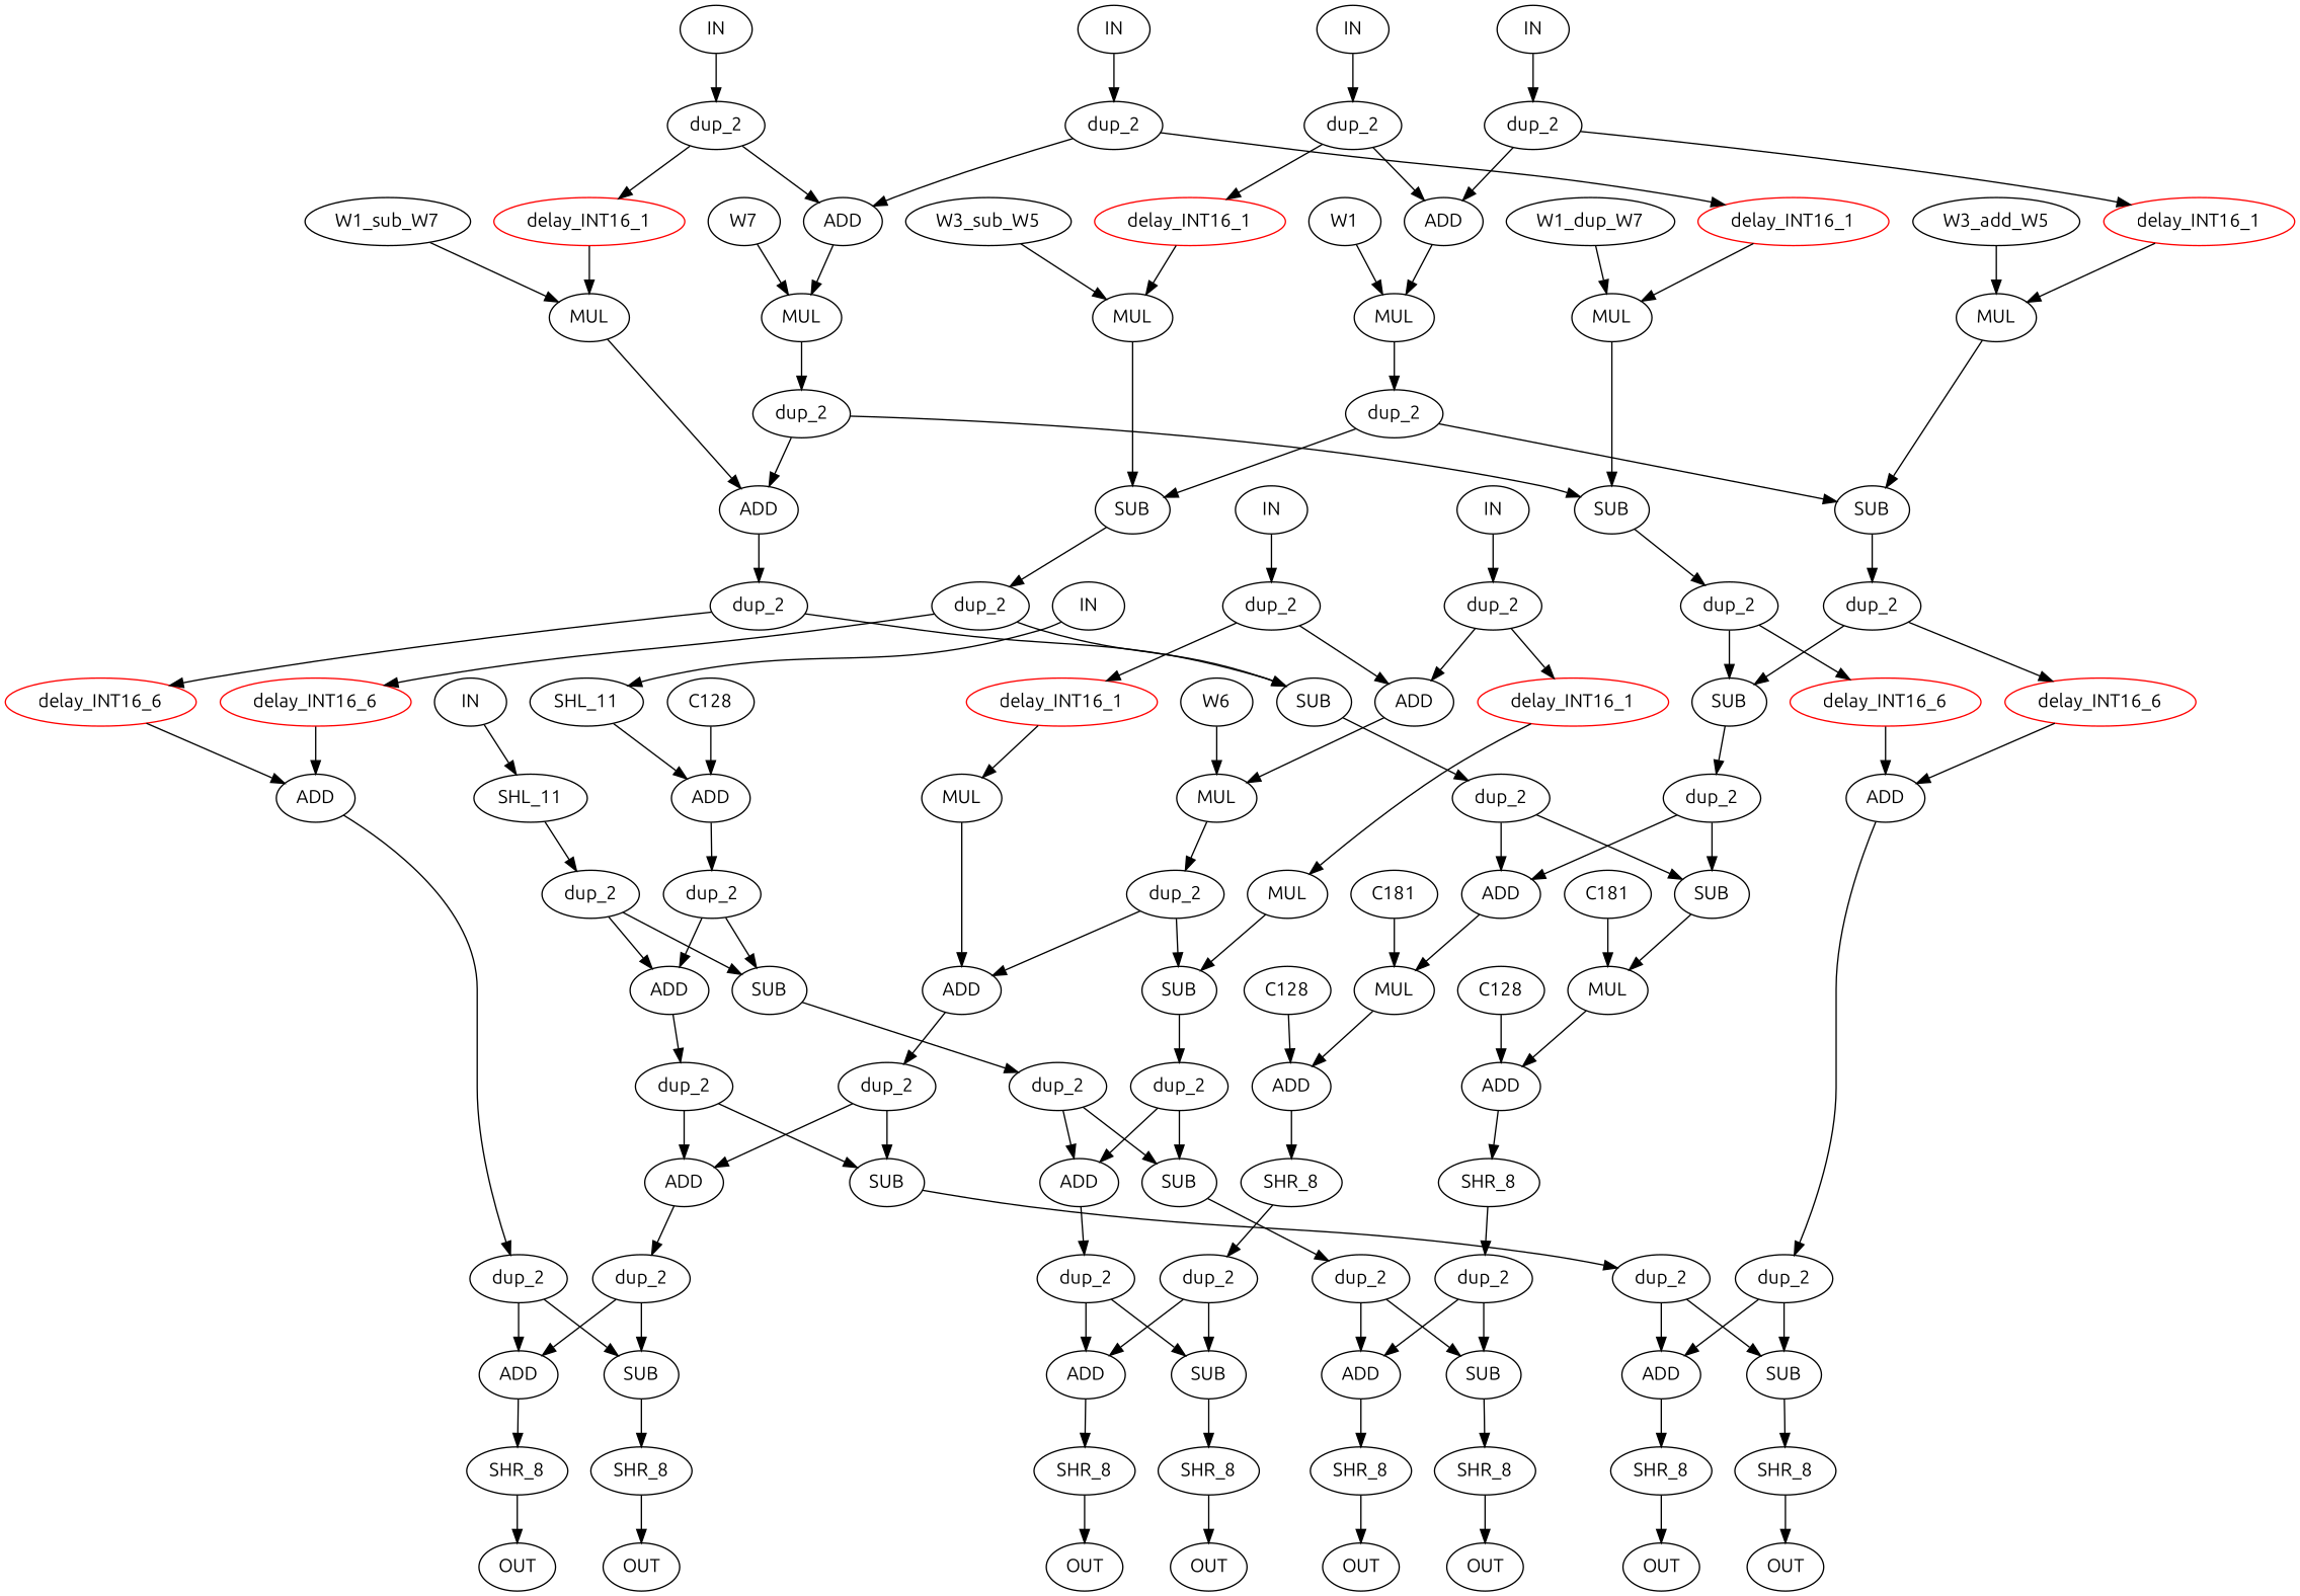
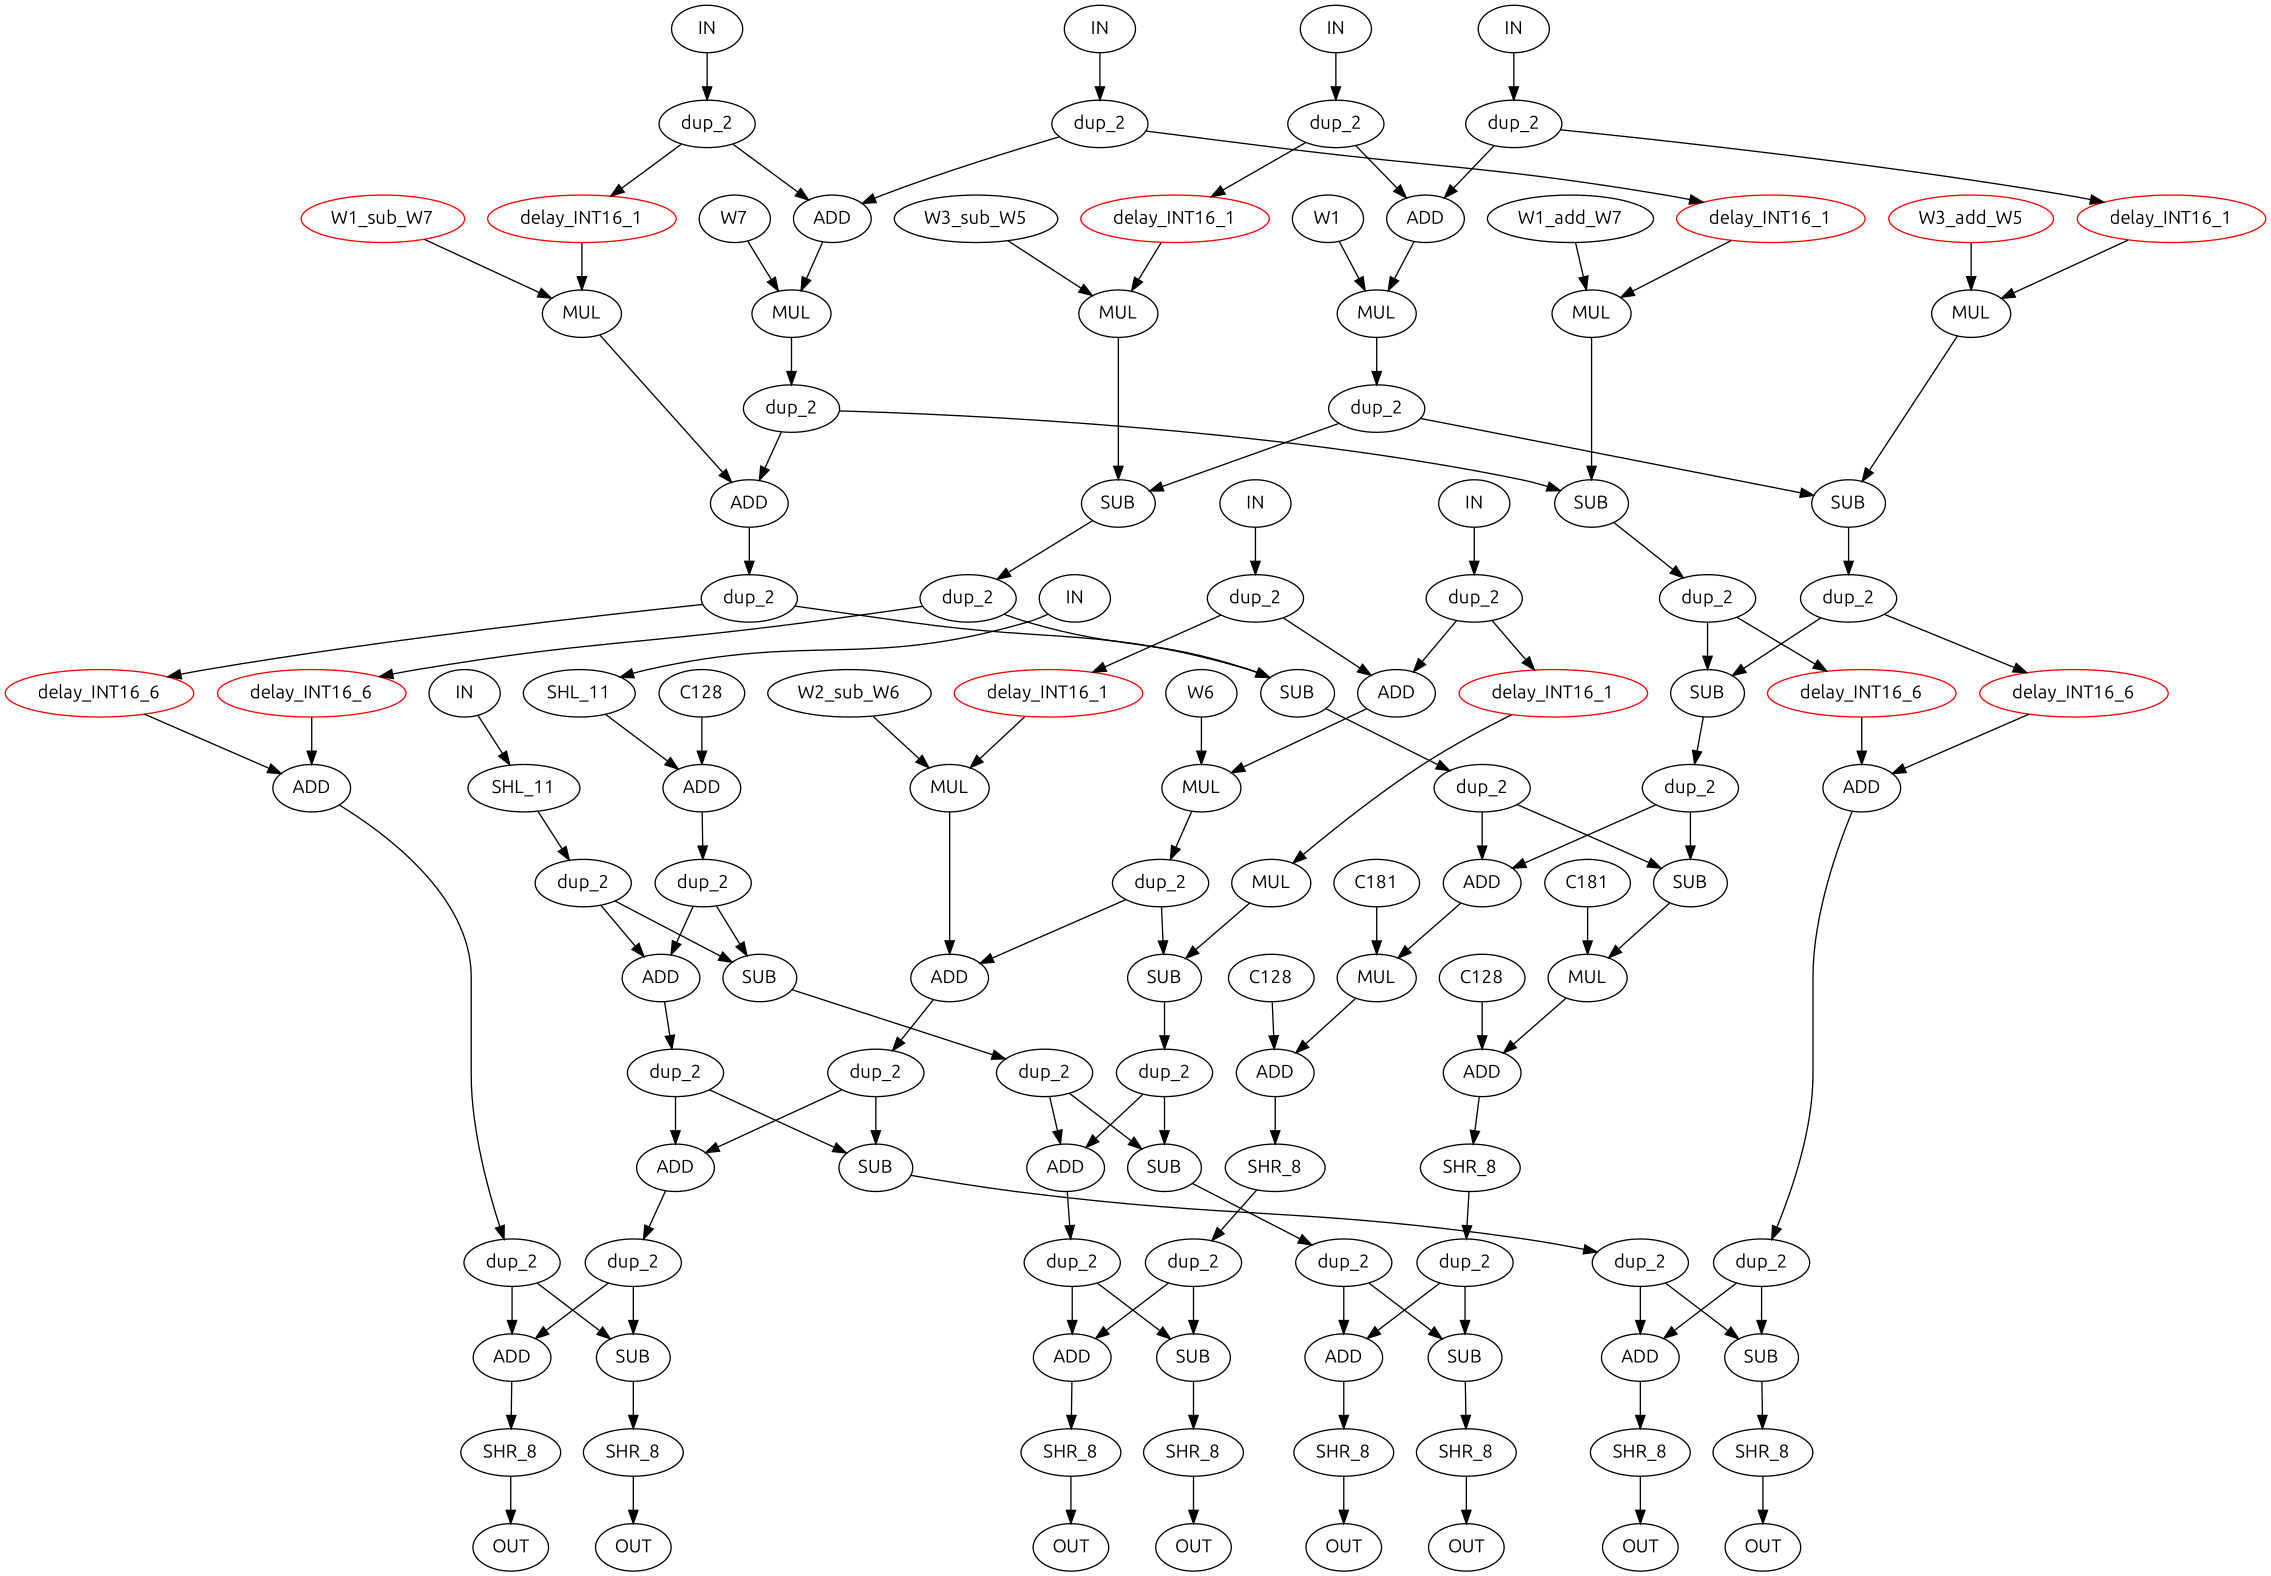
  digraph {
    fontname=Ubuntu
    node [color=black fontname=Ubuntu]
    edge [fontname=Ubuntu]
    n1 [label=IN]
    n2 [label=SHL_11]
    n3 [label=IN]
    n4 [label=dup_2]
    n5 [label=IN]
    n6 [label=dup_2]
    n7 [label=IN]
    n8 [label=dup_2]
    n9 [label=IN]
    n10 [label=SHL_11]
    n11 [label=IN]
    n12 [label=dup_2]
    n13 [label=IN]
    n14 [label=dup_2]
    n15 [label=IN]
    n16 [label=dup_2]
    n17 [label=C128]
    n18 [label=ADD]
    n19 [label=C128]
    n20 [label=ADD]
    n21 [label=C128]
    n22 [label=ADD]
    n23 [label=C181]
    n24 [label=MUL]
    n25 [label=C181]
    n26 [label=MUL]
    n27 [label=W7]
    n28 [label=MUL]
-   n29 [label=W1_sub_W7]
+   n29 [color=red label=W1_sub_W7]
    n30 [label=MUL]
-   n31 [label=W1_dup_W7]
+   n31 [label=W1_add_W7]
    n32 [label=MUL]
    n33 [label=W1]
    n34 [label=MUL]
    n35 [label=W3_sub_W5]
    n36 [label=MUL]
-   n37 [label=W3_add_W5]
+   n37 [color=red label=W3_add_W5]
    n38 [label=MUL]
    n39 [label=W6]
    n40 [label=MUL]
+   n41 [label=W2_sub_W6]
    n42 [label=MUL]
    n43 [label=MUL]
    n44 [label=dup_2]
    n45 [label=dup_2]
    n46 [label=ADD]
    n47 [label=SUB]
    n48 [label=ADD]
    n49 [color=red label=delay_INT16_1]
    n50 [color=red label=delay_INT16_1]
    n51 [label=ADD]
    n52 [color=red label=delay_INT16_1]
    n53 [color=red label=delay_INT16_1]
    n54 [label=ADD]
    n55 [color=red label=delay_INT16_1]
    n56 [color=red label=delay_INT16_1]
    n57 [label=dup_2]
    n58 [label=ADD]
    n59 [label=SUB]
    n60 [label=dup_2]
    n61 [label=SUB]
    n62 [color=red label=delay_INT16_6]
    n63 [label=dup_2]
    n64 [label=SUB]
    n65 [color=red label=delay_INT16_6]
    n66 [label=dup_2]
    n67 [label=SUB]
    n68 [label=SUB]
    n69 [label=dup_2]
    n70 [color=red label=delay_INT16_6]
    n71 [label=dup_2]
    n72 [color=red label=delay_INT16_6]
    n73 [label=dup_2]
    n74 [label=ADD]
    n75 [label=SUB]
    n76 [label=dup_2]
    n77 [label=ADD]
    n78 [label=SUB]
    n79 [label=dup_2]
    n80 [label=SUB]
    n81 [label=ADD]
    n82 [label=dup_2]
    n83 [label=dup_2]
    n84 [label=ADD]
    n85 [label=dup_2]
    n86 [label=ADD]
    n87 [label=SUB]
    n88 [label=dup_2]
    n89 [label=ADD]
    n90 [label=SUB]
    n91 [label=ADD]
    n92 [label=dup_2]
    n93 [label=ADD]
    n94 [label=SUB]
    n95 [label=dup_2]
    n96 [label=dup_2]
    n97 [label=dup_2]
    n98 [label=dup_2]
    n99 [label=ADD]
    n100 [label=SUB]
    n101 [label=dup_2]
    n102 [label=ADD]
    n103 [label=SUB]
    n104 [label=SHR_8]
    n105 [label=dup_2]
    n106 [label=SHR_8]
    n107 [label=dup_2]
    n108 [label=SHR_8]
    n109 [label=OUT]
    n110 [label=SHR_8]
    n111 [label=OUT]
    n112 [label=SHR_8]
    n113 [label=OUT]
    n114 [label=SHR_8]
    n115 [label=OUT]
    n116 [label=SHR_8]
    n117 [label=OUT]
    n118 [label=SHR_8]
    n119 [label=OUT]
    n120 [label=SHR_8]
    n121 [label=OUT]
    n122 [label=SHR_8]
    n123 [label=OUT]
    subgraph sub_1 {
      n1
      n2
      n3
      n4
      n5
      n6
      n7
      n8
      n9
      n10
      n11
      n12
      n13
      n14
      n15
      n16
      n17
      n18
      n19
      n20
      n21
      n22
      n23
      n24
      n25
      n26
      n27
      n28
      n29
      n30
      n31
      n32
      n33
      n34
      n35
      n36
      n37
      n38
      n39
      n40
+     n41
      n42
      n43
      n44
      n45
      n46
      n47
      n48
      n49
      n50
      n51
      n52
      n53
      n54
      n55
      n56
      n57
      n58
      n59
      n60
      n61
      n62
      n63
      n64
      n65
      n66
      n67
      n68
      n69
      n70
      n71
      n72
      n73
      n74
      n75
      n76
      n77
      n78
      n79
      n80
      n81
      n82
      n83
      n84
      n85
      n86
      n87
      n88
      n89
      n90
      n91
      n92
      n93
      n94
      n95
      n96
      n97
      n98
      n99
      n100
      n101
      n102
      n103
      n104
      n105
      n106
      n107
      n108
      n109
      n110
      n111
      n112
      n113
      n114
      n115
      n116
      n117
      n118
      n119
      n120
      n121
      n122
      n123
    }
    n1 -> n2
    n2 -> n18
    n3 -> n4
    n4 -> n51
    n4 -> n52
    n5 -> n6
    n6 -> n48
    n6 -> n50
    n7 -> n8
    n8 -> n54
    n8 -> n56
    n9 -> n10
    n10 -> n44
    n11 -> n12
    n12 -> n54
    n12 -> n55
    n13 -> n14
    n14 -> n48
    n14 -> n49
    n15 -> n16
    n16 -> n51
    n16 -> n53
    n17 -> n18
    n18 -> n45
    n19 -> n20
    n20 -> n104
    n21 -> n22
    n22 -> n106
    n23 -> n24
    n24 -> n20
    n25 -> n26
    n26 -> n22
    n27 -> n28
    n28 -> n57
    n29 -> n30
    n30 -> n58
    n31 -> n32
    n32 -> n59
    n33 -> n34
    n34 -> n66
    n35 -> n36
    n36 -> n67
    n37 -> n38
    n38 -> n68
    n39 -> n40
    n40 -> n79
+   n41 -> n42
    n42 -> n81
    n43 -> n80
    n44 -> n46
    n44 -> n47
    n45 -> n46
    n45 -> n47
    n46 -> n73
    n47 -> n76
    n48 -> n40
    n49 -> n43
    n50 -> n42
    n51 -> n28
    n52 -> n30
    n53 -> n32
    n54 -> n34
    n55 -> n36
    n56 -> n38
    n57 -> n58
    n57 -> n59
    n58 -> n60
    n59 -> n63
    n60 -> n61
    n60 -> n62
    n61 -> n88
    n62 -> n84
    n63 -> n64
    n63 -> n65
    n64 -> n95
    n65 -> n91
    n66 -> n67
    n66 -> n68
    n67 -> n69
    n68 -> n71
    n69 -> n61
    n69 -> n70
    n70 -> n84
    n71 -> n64
    n71 -> n72
    n72 -> n91
    n73 -> n74
    n73 -> n75
    n74 -> n96
    n75 -> n97
    n76 -> n77
    n76 -> n78
    n77 -> n98
    n78 -> n101
    n79 -> n80
    n79 -> n81
    n80 -> n82
    n81 -> n83
    n82 -> n77
    n82 -> n78
    n83 -> n74
    n83 -> n75
    n84 -> n85
    n85 -> n86
    n85 -> n87
    n86 -> n108
    n87 -> n122
    n88 -> n89
    n88 -> n90
    n89 -> n24
    n90 -> n26
    n91 -> n92
    n92 -> n93
    n92 -> n94
    n93 -> n114
    n94 -> n116
    n95 -> n89
    n95 -> n90
    n96 -> n86
    n96 -> n87
    n97 -> n93
    n97 -> n94
    n98 -> n99
    n98 -> n100
    n99 -> n110
    n100 -> n120
    n101 -> n102
    n101 -> n103
    n102 -> n112
    n103 -> n118
    n104 -> n105
    n105 -> n99
    n105 -> n100
    n106 -> n107
    n107 -> n102
    n107 -> n103
    n108 -> n109
    n110 -> n111
    n112 -> n113
    n114 -> n115
    n116 -> n117
    n118 -> n119
    n120 -> n121
    n122 -> n123
  }
